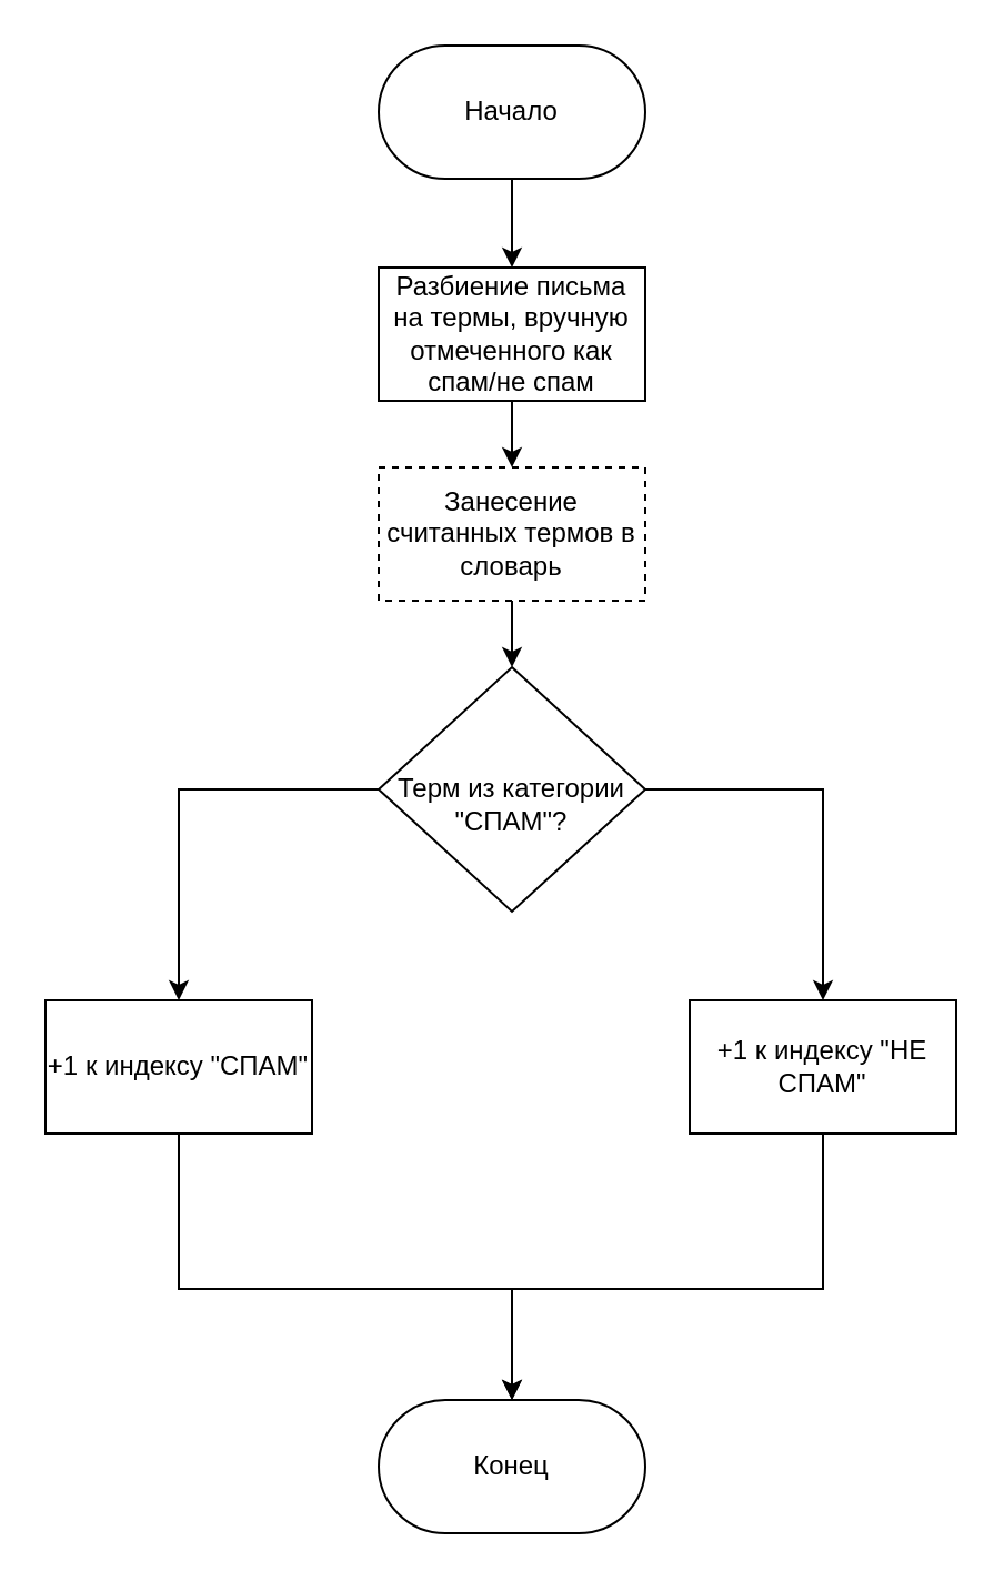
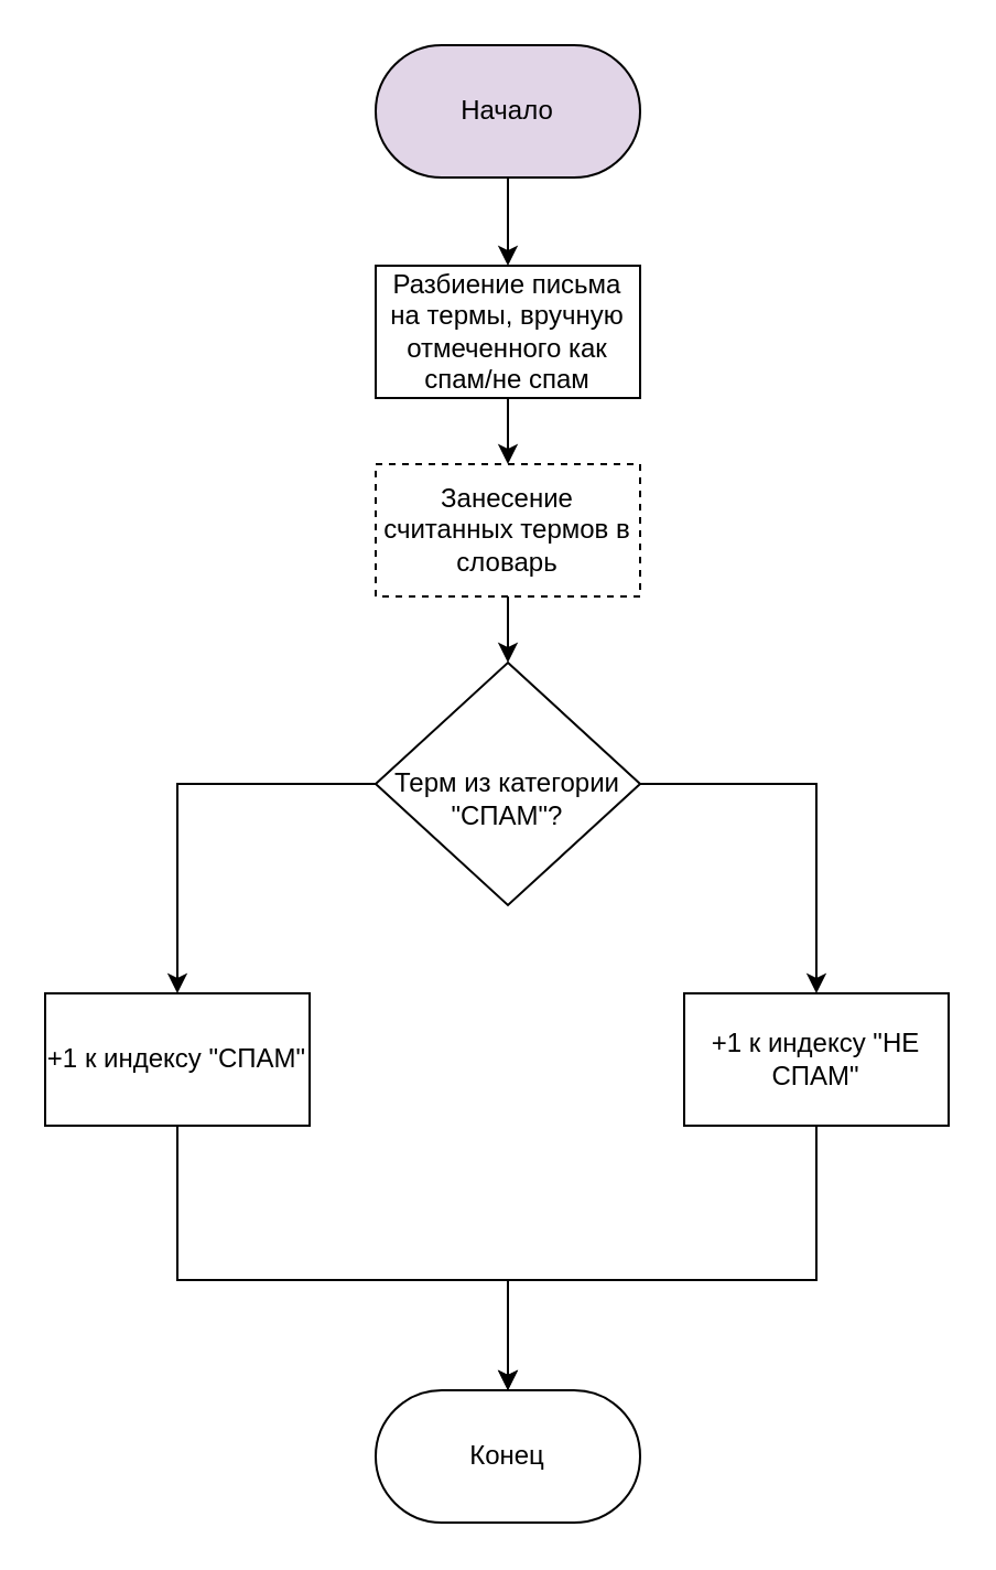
  <mxCell id="0" />
  <mxCell id="1" parent="0" />
  <mxCell id="2" style="edgeStyle=none;html=1;exitX=0.5;exitY=1;exitDx=0;exitDy=0;entryX=0.5;entryY=0;entryDx=0;entryDy=0;" parent="1" target="4" edge="1"><mxGeometry relative="1" as="geometry"><mxPoint x="230" y="80" as="sourcePoint" /></mxGeometry></mxCell>
  <mxCell id="3" style="edgeStyle=none;html=1;exitX=0.5;exitY=1;exitDx=0;exitDy=0;entryX=0.5;entryY=0;entryDx=0;entryDy=0;" parent="1" source="4" target="6" edge="1"><mxGeometry relative="1" as="geometry" /></mxCell>
  <mxCell id="4" value="Разбиение письма на термы, вручную отмеченного как спам/не спам" style="rounded=0;whiteSpace=wrap;html=1;" parent="1" vertex="1"><mxGeometry x="170" y="120" width="120" height="60" as="geometry" /></mxCell>
  <mxCell id="5" style="edgeStyle=none;html=1;exitX=0.5;exitY=1;exitDx=0;exitDy=0;entryX=0.5;entryY=0;entryDx=0;entryDy=0;" parent="1" source="6" target="9" edge="1"><mxGeometry relative="1" as="geometry" /></mxCell>
  <mxCell id="6" value="Занесение считанных термов в словарь" style="rounded=0;whiteSpace=wrap;html=1;dashed=1;" parent="1" vertex="1"><mxGeometry x="170" y="210" width="120" height="60" as="geometry" /></mxCell>
  <mxCell id="7" style="edgeStyle=none;html=1;exitX=1;exitY=0.5;exitDx=0;exitDy=0;entryX=0.5;entryY=0;entryDx=0;entryDy=0;rounded=0;" parent="1" source="9" target="13" edge="1"><mxGeometry relative="1" as="geometry"><Array as="points"><mxPoint x="370" y="355" /></Array></mxGeometry></mxCell>
  <mxCell id="8" style="edgeStyle=none;rounded=0;html=1;exitX=0;exitY=0.5;exitDx=0;exitDy=0;entryX=0.5;entryY=0;entryDx=0;entryDy=0;" parent="1" source="9" target="11" edge="1"><mxGeometry relative="1" as="geometry"><Array as="points"><mxPoint x="80" y="355" /></Array></mxGeometry></mxCell>
  <mxCell id="9" value="&lt;br&gt;Терм из категории &quot;СПАМ&quot;?" style="rhombus;whiteSpace=wrap;html=1;" parent="1" vertex="1"><mxGeometry x="170" y="300" width="120" height="110" as="geometry" /></mxCell>
  <mxCell id="10" style="edgeStyle=none;html=1;exitX=0.5;exitY=1;exitDx=0;exitDy=0;rounded=0;" parent="1" source="11" edge="1"><mxGeometry relative="1" as="geometry"><mxPoint x="230" y="630" as="targetPoint" /><Array as="points"><mxPoint x="80" y="580" /><mxPoint x="230" y="580" /></Array></mxGeometry></mxCell>
  <mxCell id="11" value="+1 к индексу &quot;СПАМ&quot;" style="rounded=0;whiteSpace=wrap;html=1;" parent="1" vertex="1"><mxGeometry x="20" y="450" width="120" height="60" as="geometry" /></mxCell>
  <mxCell id="12" style="edgeStyle=none;rounded=0;html=1;exitX=0.5;exitY=1;exitDx=0;exitDy=0;" parent="1" source="13" edge="1"><mxGeometry relative="1" as="geometry"><mxPoint x="230" y="630" as="targetPoint" /><Array as="points"><mxPoint x="370" y="580" /><mxPoint x="230" y="580" /></Array></mxGeometry></mxCell>
  <mxCell id="13" value="+1 к индексу &quot;НЕ СПАМ&quot;" style="rounded=0;whiteSpace=wrap;html=1;" parent="1" vertex="1"><mxGeometry x="310" y="450" width="120" height="60" as="geometry" /></mxCell>
- <mxCell id="14" value="Начало" style="rounded=1;whiteSpace=wrap;html=1;arcSize=50;" vertex="1" parent="1"><mxGeometry x="170" y="20" width="120" height="60" as="geometry" /></mxCell>
+ <mxCell id="14" value="Начало" style="rounded=1;whiteSpace=wrap;html=1;arcSize=50;fillColor=#e1d5e7;" vertex="1" parent="1"><mxGeometry x="170" y="20" width="120" height="60" as="geometry" /></mxCell>
  <mxCell id="15" value="Конец" style="rounded=1;whiteSpace=wrap;html=1;arcSize=50;" vertex="1" parent="1"><mxGeometry x="170" y="630" width="120" height="60" as="geometry" /></mxCell>
